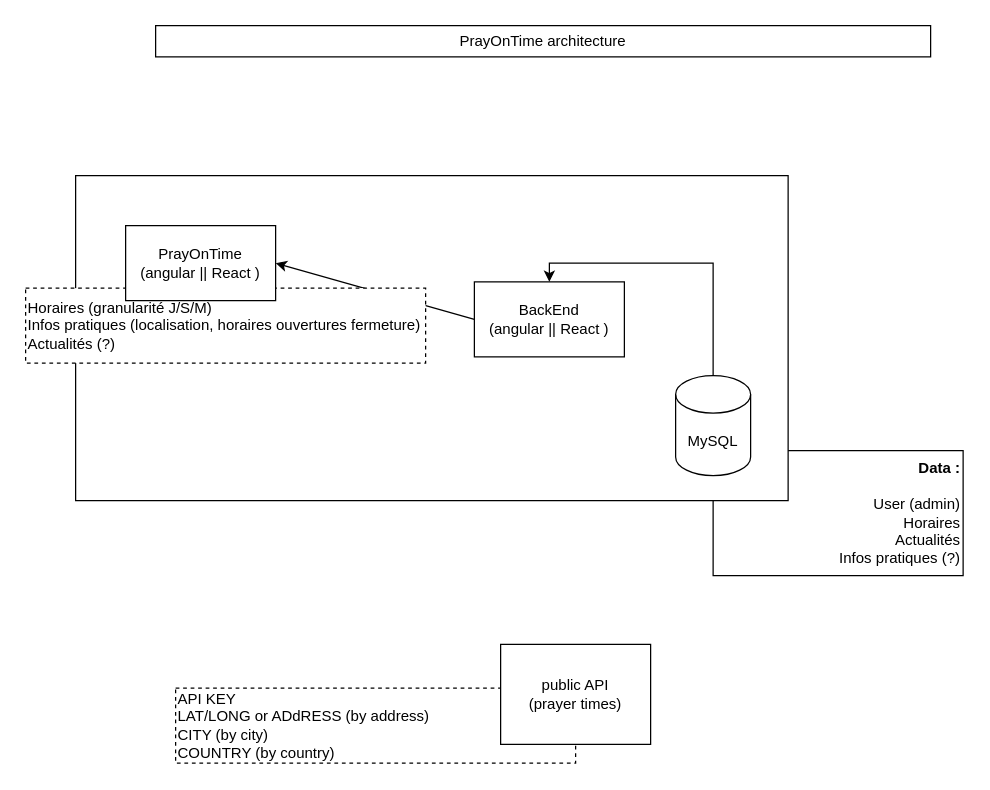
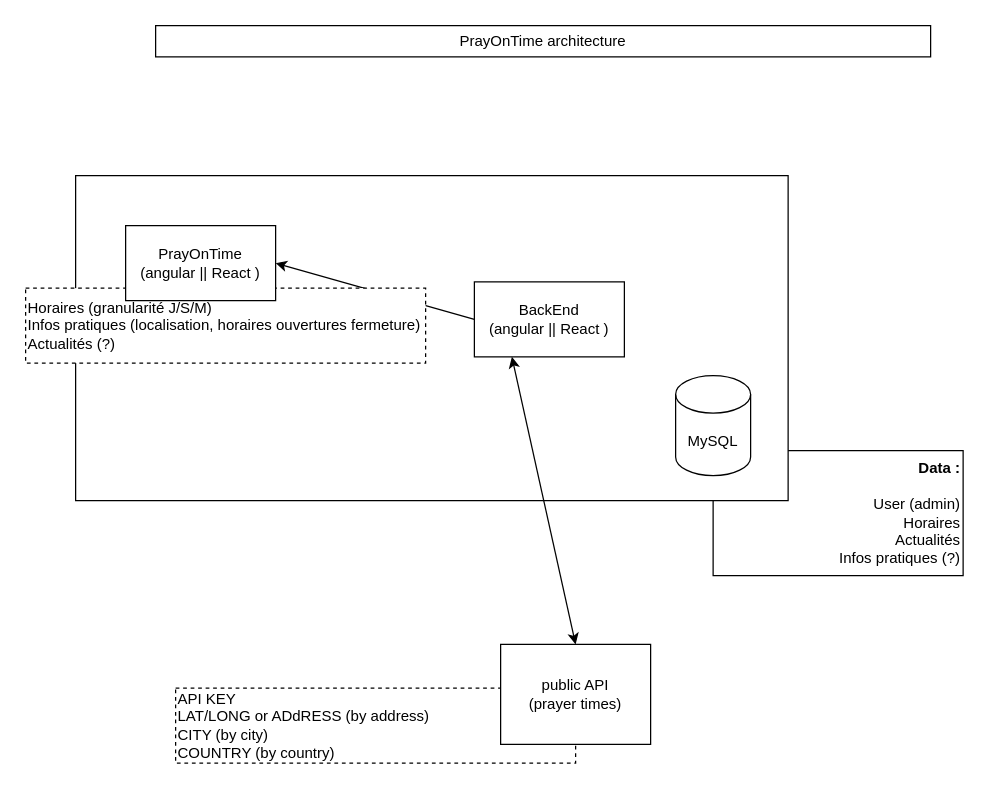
  <mxCell id="0" />
  <mxCell id="1" parent="0" />
  <mxCell id="2" value="&lt;div&gt;API KEY&lt;/div&gt;&lt;div&gt;LAT/LONG or ADdRESS (by address)&lt;br&gt;&lt;/div&gt;&lt;div&gt;CITY (by city)&lt;br&gt;&lt;/div&gt;&lt;div&gt;COUNTRY (by country)&lt;br&gt;&lt;/div&gt;" style="rounded=0;whiteSpace=wrap;html=1;dashed=1;align=left;" vertex="1" parent="1"><mxGeometry x="140" y="550" width="320" height="60" as="geometry" /></mxCell>
  <mxCell id="3" value="&lt;div&gt;&lt;b&gt;Data : &lt;br&gt;&lt;/b&gt;&lt;/div&gt;&lt;div&gt;&lt;b&gt;&lt;br&gt;&lt;/b&gt;&lt;/div&gt;&lt;div&gt;User (admin)&lt;/div&gt;&lt;div&gt;Horaires&lt;/div&gt;&lt;div&gt;Actualités&lt;/div&gt;&lt;div&gt;Infos pratiques (?)&lt;br&gt;&lt;/div&gt;" style="rounded=0;whiteSpace=wrap;html=1;align=right;" vertex="1" parent="1"><mxGeometry x="570" y="360" width="200" height="100" as="geometry" /></mxCell>
  <mxCell id="4" value="" style="rounded=0;whiteSpace=wrap;html=1;" vertex="1" parent="1"><mxGeometry x="60" y="140" width="570" height="260" as="geometry" /></mxCell>
  <mxCell id="5" value="PrayOnTime architecture" style="rounded=0;whiteSpace=wrap;html=1;" vertex="1" parent="1"><mxGeometry x="124" y="20" width="620" height="25" as="geometry" /></mxCell>
  <mxCell id="6" value="&lt;div&gt;BackEnd&lt;/div&gt;&lt;div&gt;(angular || React ) &lt;br&gt;&lt;/div&gt;" style="rounded=0;whiteSpace=wrap;html=1;" vertex="1" parent="1"><mxGeometry x="379" y="225" width="120" height="60" as="geometry" /></mxCell>
- <mxCell id="7" value="" style="edgeStyle=orthogonalEdgeStyle;rounded=0;orthogonalLoop=1;jettySize=auto;html=1;" edge="1" parent="1" source="8" target="6"><mxGeometry relative="1" as="geometry"><Array as="points"><mxPoint x="570" y="210" /></Array></mxGeometry></mxCell>
  <mxCell id="8" value="MySQL" style="shape=cylinder3;whiteSpace=wrap;html=1;boundedLbl=1;backgroundOutline=1;size=15;" vertex="1" parent="1"><mxGeometry x="540" y="300" width="60" height="80" as="geometry" /></mxCell>
  <mxCell id="9" value="&lt;div&gt;public API&lt;/div&gt;&lt;div&gt;(prayer times)&lt;br&gt;&lt;/div&gt;" style="rounded=0;whiteSpace=wrap;html=1;" vertex="1" parent="1"><mxGeometry x="400" y="515" width="120" height="80" as="geometry" /></mxCell>
  <mxCell id="10" value="" style="endArrow=classic;html=1;rounded=0;entryX=1;entryY=0.5;entryDx=0;entryDy=0;exitX=0;exitY=0.5;exitDx=0;exitDy=0;" edge="1" parent="1" source="6" target="13"><mxGeometry width="50" height="50" relative="1" as="geometry"><mxPoint x="410" y="360" as="sourcePoint" /><mxPoint x="460" y="310" as="targetPoint" /></mxGeometry></mxCell>
+ <mxCell id="11" value="" style="endArrow=classic;html=1;rounded=0;exitX=0.25;exitY=1;exitDx=0;exitDy=0;entryX=0.5;entryY=0;entryDx=0;entryDy=0;startArrow=classic;startFill=1;" edge="1" parent="1" source="6" target="9"><mxGeometry width="50" height="50" relative="1" as="geometry"><mxPoint x="410" y="360" as="sourcePoint" /><mxPoint x="460" y="310" as="targetPoint" /></mxGeometry></mxCell>
  <mxCell id="12" value="&lt;div&gt;Horaires (granularité J/S/M)&lt;/div&gt;&lt;div&gt;Infos pratiques (localisation, horaires ouvertures fermeture)&lt;/div&gt;&lt;div&gt;Actualités (?)&lt;br&gt;&lt;/div&gt;" style="rounded=0;whiteSpace=wrap;html=1;dashed=1;align=left;" vertex="1" parent="1"><mxGeometry y="230" width="320" height="60" as="geometry" x="20" /></mxCell>
  <mxCell id="13" value="&lt;div&gt;PrayOnTime&lt;/div&gt;&lt;div&gt;(angular || React ) &lt;br&gt;&lt;/div&gt;" style="rounded=0;whiteSpace=wrap;html=1;" vertex="1" parent="1"><mxGeometry x="100" y="180" width="120" height="60" as="geometry" /></mxCell>
